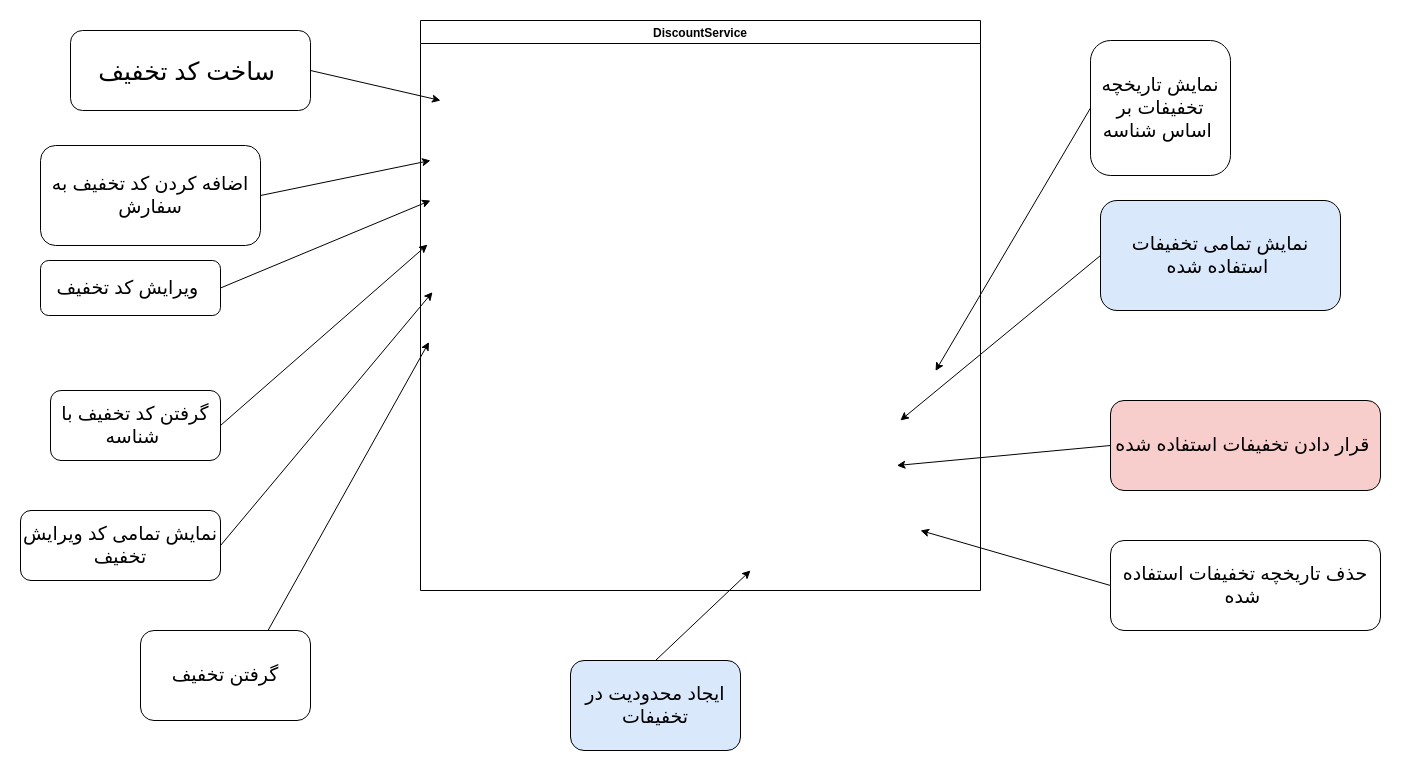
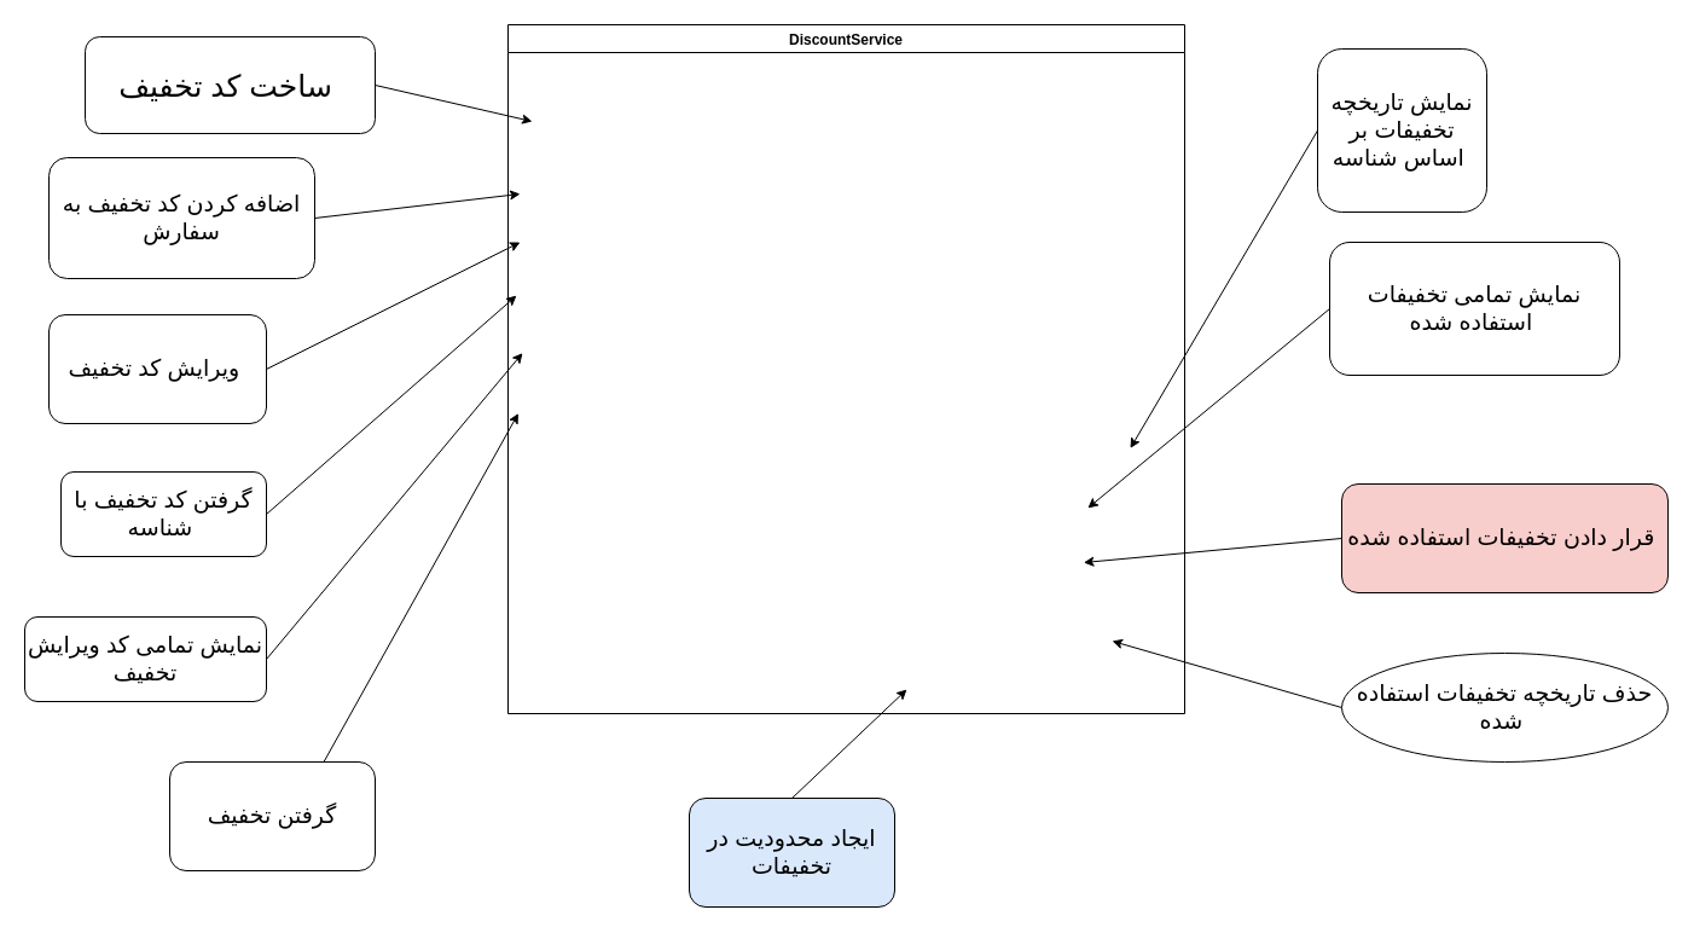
  <mxCell id="0" />
  <mxCell id="1" parent="0" />
  <mxCell id="2" value="DiscountService" style="swimlane;" parent="1" vertex="1"><mxGeometry x="420" y="20" width="560" height="570" as="geometry" /></mxCell>
  <mxCell id="3" value="&lt;table border=&quot;0&quot; cellpadding=&quot;0&quot; cellspacing=&quot;0&quot; dir=&quot;RTL&quot; width=&quot;229&quot; style=&quot;border-collapse: collapse ; width: 172pt ; font-size: 36px&quot;&gt; &lt;colgroup&gt;&lt;col width=&quot;229&quot; style=&quot;width: 172pt&quot;&gt;&lt;/colgroup&gt; &lt;tbody&gt;&lt;tr style=&quot;height: 13.2pt&quot;&gt;  &lt;td height=&quot;18&quot; class=&quot;xl65&quot; dir=&quot;LTR&quot; align=&quot;left&quot; width=&quot;229&quot; style=&quot;height: 13.2pt ; width: 172pt&quot;&gt;&lt;font style=&quot;font-size: 36px&quot;&gt;&lt;font color=&quot;#ffffff&quot; style=&quot;font-size: 36px&quot;&gt;CreateDiscount&lt;/font&gt;&lt;br&gt;&lt;/font&gt;&lt;/td&gt; &lt;/tr&gt; &lt;tr style=&quot;height: 13.2pt&quot;&gt;  &lt;td height=&quot;18&quot; class=&quot;xl65&quot; dir=&quot;LTR&quot; align=&quot;left&quot; style=&quot;height: 13.2pt&quot;&gt;&lt;font color=&quot;#ffffff&quot; style=&quot;font-size: 36px&quot;&gt;CanApplyDiscountToOrder&lt;/font&gt;&lt;/td&gt;&lt;/tr&gt;&lt;tr style=&quot;height: 13.2pt&quot;&gt;&lt;td height=&quot;18&quot; class=&quot;xl65&quot; dir=&quot;LTR&quot; align=&quot;left&quot; style=&quot;height: 13.2pt&quot;&gt;&lt;font style=&quot;font-size: 36px&quot; color=&quot;#ffffff&quot;&gt;EditDiscount&lt;/font&gt;&lt;/td&gt; &lt;/tr&gt; &lt;tr style=&quot;height: 13.2pt&quot;&gt;  &lt;td height=&quot;18&quot; class=&quot;xl65&quot; dir=&quot;LTR&quot; align=&quot;left&quot; style=&quot;height: 13.2pt&quot;&gt;&lt;font color=&quot;#ffffff&quot; style=&quot;font-size: 36px&quot;&gt;GetDiscountById&lt;/font&gt;&lt;/td&gt;&lt;/tr&gt;&lt;tr style=&quot;height: 13.2pt&quot;&gt;&lt;td height=&quot;18&quot; class=&quot;xl65&quot; dir=&quot;LTR&quot; align=&quot;left&quot; style=&quot;height: 13.2pt&quot;&gt;&lt;font color=&quot;#ffffff&quot; style=&quot;font-size: 36px&quot;&gt;GetAllDiscounts&lt;/font&gt;&lt;/td&gt;&lt;/tr&gt;&lt;tr style=&quot;height: 13.2pt&quot;&gt;&lt;td height=&quot;18&quot; class=&quot;xl65&quot; dir=&quot;LTR&quot; align=&quot;left&quot; style=&quot;height: 13.2pt&quot;&gt;&lt;font style=&quot;font-size: 36px&quot; color=&quot;#ffffff&quot;&gt;UpdateDiscount&lt;/font&gt;&lt;/td&gt; &lt;/tr&gt; &lt;tr style=&quot;height: 13.2pt&quot;&gt;  &lt;td height=&quot;18&quot; class=&quot;xl65&quot; dir=&quot;LTR&quot; align=&quot;left&quot; style=&quot;height: 13.2pt&quot;&gt;&lt;font style=&quot;font-size: 36px&quot;&gt;&lt;font color=&quot;#ffffff&quot; style=&quot;font-size: 36px&quot;&gt;GetDiscountUsageHistoryById&lt;/font&gt;&lt;br&gt;&lt;/font&gt;&lt;/td&gt; &lt;/tr&gt; &lt;tr style=&quot;height: 13.2pt&quot;&gt;  &lt;td height=&quot;18&quot; class=&quot;xl65&quot; dir=&quot;LTR&quot; align=&quot;left&quot; style=&quot;height: 13.2pt&quot;&gt;&lt;font style=&quot;font-size: 36px&quot;&gt;&lt;font color=&quot;#ffffff&quot; style=&quot;font-size: 36px&quot;&gt;GetAllDiscountUsageHistory&lt;/font&gt;&lt;br&gt;&lt;/font&gt;&lt;/td&gt; &lt;/tr&gt; &lt;tr style=&quot;height: 13.2pt&quot;&gt;  &lt;td height=&quot;18&quot; class=&quot;xl65&quot; dir=&quot;LTR&quot; align=&quot;left&quot; style=&quot;height: 13.2pt&quot;&gt;&lt;font style=&quot;font-size: 36px&quot;&gt;&lt;font color=&quot;#ffffff&quot; style=&quot;font-size: 36px&quot;&gt;InsertDiscountUsageHistory&lt;/font&gt;&lt;br&gt;&lt;/font&gt;&lt;/td&gt; &lt;/tr&gt; &lt;tr style=&quot;height: 13.2pt&quot;&gt;  &lt;td height=&quot;18&quot; class=&quot;xl65&quot; dir=&quot;LTR&quot; align=&quot;left&quot; style=&quot;height: 13.2pt&quot;&gt;&lt;font style=&quot;font-size: 36px&quot;&gt;&lt;font color=&quot;#ffffff&quot; style=&quot;font-size: 36px&quot;&gt;DeleteDiscountUsageHistory&lt;/font&gt;&lt;br&gt;&lt;/font&gt;&lt;/td&gt; &lt;/tr&gt; &lt;tr style=&quot;height: 13.2pt&quot;&gt;  &lt;td height=&quot;18&quot; class=&quot;xl65&quot; dir=&quot;LTR&quot; align=&quot;left&quot; style=&quot;height: 13.2pt&quot;&gt;&lt;font style=&quot;font-size: 36px&quot;&gt;&lt;font color=&quot;#ffffff&quot; style=&quot;font-size: 36px&quot;&gt;SetdiscountLimitation&lt;/font&gt;&lt;br&gt;&lt;/font&gt;&lt;/td&gt; &lt;/tr&gt; &lt;tr style=&quot;height: 13.2pt&quot;&gt;  &lt;td height=&quot;18&quot; class=&quot;xl65&quot; dir=&quot;LTR&quot; align=&quot;left&quot; style=&quot;height: 13.2pt&quot;&gt;&lt;font style=&quot;font-size: 36px&quot;&gt;&lt;br&gt;&lt;/font&gt;&lt;/td&gt;&lt;/tr&gt;&lt;/tbody&gt;&lt;/table&gt;" style="text;html=1;align=center;verticalAlign=middle;resizable=0;points=[];autosize=1;strokeColor=none;fillColor=none;perimeterSpacing=1;" parent="2" vertex="1"><mxGeometry x="10" y="220" width="500" height="220" as="geometry" /></mxCell>
  <mxCell id="4" style="edgeStyle=none;html=1;exitX=1;exitY=0.5;exitDx=0;exitDy=0;fontSize=25;" parent="1" source="5" edge="1"><mxGeometry relative="1" as="geometry"><mxPoint x="440" y="100" as="targetPoint" /></mxGeometry></mxCell>
  <mxCell id="5" value="&lt;font style=&quot;font-size: 25px&quot;&gt;ساخت کد تخفیف&amp;nbsp;&lt;/font&gt;" style="rounded=1;whiteSpace=wrap;html=1;" parent="1" vertex="1"><mxGeometry x="70" y="30" width="240" height="80" as="geometry" /></mxCell>
  <mxCell id="6" style="edgeStyle=none;html=1;exitX=0;exitY=0.5;exitDx=0;exitDy=0;entryX=0.931;entryY=1.018;entryDx=0;entryDy=0;entryPerimeter=0;fontSize=25;" parent="1" source="7" target="3" edge="1"><mxGeometry relative="1" as="geometry" /></mxCell>
  <mxCell id="7" value="&lt;font style=&quot;font-size: 19px&quot;&gt;قرار دادن تخفیفات استفاده شده&amp;nbsp;&lt;/font&gt;" style="rounded=1;whiteSpace=wrap;html=1;fillColor=#f8cecc;" parent="1" vertex="1"><mxGeometry x="1110" y="400" width="270" height="90" as="geometry" /></mxCell>
  <mxCell id="8" style="edgeStyle=none;html=1;exitX=0;exitY=0.5;exitDx=0;exitDy=0;entryX=0.938;entryY=0.815;entryDx=0;entryDy=0;entryPerimeter=0;fontSize=25;" parent="1" source="9" target="3" edge="1"><mxGeometry relative="1" as="geometry" /></mxCell>
- <mxCell id="9" value="&lt;font style=&quot;font-size: 19px&quot;&gt;نمایش تمامی تخفیفات استفاده شده&amp;nbsp;&lt;/font&gt;" style="rounded=1;whiteSpace=wrap;html=1;fillColor=#dae8fc;" parent="1" vertex="1"><mxGeometry x="1100" y="200" width="240" height="110" as="geometry" /></mxCell>
+ <mxCell id="9" value="&lt;font style=&quot;font-size: 19px&quot;&gt;نمایش تمامی تخفیفات استفاده شده&amp;nbsp;&lt;/font&gt;" style="rounded=1;whiteSpace=wrap;html=1;" parent="1" vertex="1"><mxGeometry x="1100" y="200" width="240" height="110" as="geometry" /></mxCell>
  <mxCell id="10" style="edgeStyle=none;html=1;exitX=0;exitY=0.5;exitDx=0;exitDy=0;entryX=1.008;entryY=0.592;entryDx=0;entryDy=0;entryPerimeter=0;fontSize=25;" parent="1" source="11" target="3" edge="1"><mxGeometry relative="1" as="geometry" /></mxCell>
  <mxCell id="11" value="&lt;span style=&quot;font-size: 19px&quot;&gt;نمایش تاریخچه تخفیفات بر اساس شناسه&amp;nbsp;&lt;/span&gt;" style="rounded=1;whiteSpace=wrap;html=1;" parent="1" vertex="1"><mxGeometry x="1090" y="40" width="140" height="135" as="geometry" /></mxCell>
  <mxCell id="12" style="edgeStyle=none;html=1;exitX=1;exitY=0.5;exitDx=0;exitDy=0;fontSize=25;" parent="1" source="13" edge="1"><mxGeometry relative="1" as="geometry"><mxPoint x="430" y="160" as="targetPoint" /></mxGeometry></mxCell>
- <mxCell id="13" value="&lt;font style=&quot;font-size: 19px&quot;&gt;اضافه کردن کد تخفیف به سفارش&lt;/font&gt;" style="rounded=1;whiteSpace=wrap;html=1;" parent="1" vertex="1"><mxGeometry x="40" y="145" width="220" height="100" as="geometry" /></mxCell>
+ <mxCell id="13" value="&lt;font style=&quot;font-size: 19px&quot;&gt;اضافه کردن کد تخفیف به سفارش&lt;/font&gt;" style="rounded=1;whiteSpace=wrap;html=1;" parent="1" vertex="1"><mxGeometry x="40" y="130" width="220" height="100" as="geometry" /></mxCell>
  <mxCell id="14" style="edgeStyle=none;html=1;exitX=1;exitY=0.5;exitDx=0;exitDy=0;fontSize=25;" parent="1" source="15" edge="1"><mxGeometry relative="1" as="geometry"><mxPoint x="430" y="200" as="targetPoint" /></mxGeometry></mxCell>
- <mxCell id="15" value="&lt;font style=&quot;font-size: 19px&quot;&gt;ویرایش کد تخفیف&amp;nbsp;&lt;/font&gt;" style="rounded=1;whiteSpace=wrap;html=1;" parent="1" vertex="1"><mxGeometry x="40" y="260" width="180" height="55" as="geometry" /></mxCell>
+ <mxCell id="15" value="&lt;font style=&quot;font-size: 19px&quot;&gt;ویرایش کد تخفیف&amp;nbsp;&lt;/font&gt;" style="rounded=1;whiteSpace=wrap;html=1;" parent="1" vertex="1"><mxGeometry x="40" y="260" width="180" height="90" as="geometry" /></mxCell>
  <mxCell id="16" style="edgeStyle=none;html=1;exitX=1;exitY=0.5;exitDx=0;exitDy=0;entryX=-0.004;entryY=0.023;entryDx=0;entryDy=0;entryPerimeter=0;fontSize=25;" parent="1" source="17" target="3" edge="1"><mxGeometry relative="1" as="geometry" /></mxCell>
  <mxCell id="17" value="&lt;font style=&quot;font-size: 19px&quot;&gt;گرفتن کد تخفیف با شناسه&amp;nbsp;&lt;/font&gt;" style="rounded=1;whiteSpace=wrap;html=1;" parent="1" vertex="1"><mxGeometry x="50" y="390" width="170" height="70" as="geometry" /></mxCell>
  <mxCell id="18" style="edgeStyle=none;html=1;exitX=1;exitY=0.5;exitDx=0;exitDy=0;entryX=0.006;entryY=0.237;entryDx=0;entryDy=0;entryPerimeter=0;fontSize=25;" parent="1" source="19" target="3" edge="1"><mxGeometry relative="1" as="geometry" /></mxCell>
  <mxCell id="19" value="&lt;span style=&quot;font-size: 19px&quot;&gt;نمایش تمامی کد ویرایش تخفیف&lt;/span&gt;" style="rounded=1;whiteSpace=wrap;html=1;" parent="1" vertex="1"><mxGeometry x="20" y="510" width="200" height="70" as="geometry" /></mxCell>
  <mxCell id="20" style="edgeStyle=none;html=1;exitX=0;exitY=0.5;exitDx=0;exitDy=0;fontSize=25;" parent="1" source="21" edge="1"><mxGeometry relative="1" as="geometry"><mxPoint x="920" y="530" as="targetPoint" /></mxGeometry></mxCell>
- <mxCell id="21" value="&lt;font style=&quot;font-size: 19px&quot;&gt;حذف تاریخچه تخفیفات استفاده شده&amp;nbsp;&lt;/font&gt;" style="rounded=1;whiteSpace=wrap;html=1;" parent="1" vertex="1"><mxGeometry x="1110" y="540" width="270" height="90" as="geometry" /></mxCell>
+ <mxCell id="21" value="&lt;font style=&quot;font-size: 19px&quot;&gt;حذف تاریخچه تخفیفات استفاده شده&amp;nbsp;&lt;/font&gt;" style="ellipse;whiteSpace=wrap;html=1;" parent="1" vertex="1"><mxGeometry x="1110" y="540" width="270" height="90" as="geometry" /></mxCell>
  <mxCell id="22" style="edgeStyle=none;html=1;exitX=0.75;exitY=0;exitDx=0;exitDy=0;entryX=-0.001;entryY=0.462;entryDx=0;entryDy=0;entryPerimeter=0;fontSize=19;" parent="1" source="23" target="3" edge="1"><mxGeometry relative="1" as="geometry" /></mxCell>
  <mxCell id="23" value="&lt;font style=&quot;font-size: 19px&quot;&gt;گرفتن تخفیف&lt;/font&gt;" style="rounded=1;whiteSpace=wrap;html=1;" parent="1" vertex="1"><mxGeometry x="140" y="630" width="170" height="90" as="geometry" /></mxCell>
  <mxCell id="24" style="edgeStyle=none;html=1;exitX=0.5;exitY=0;exitDx=0;exitDy=0;" edge="1" parent="1" source="25"><mxGeometry relative="1" as="geometry"><mxPoint x="750" y="570" as="targetPoint" /></mxGeometry></mxCell>
  <mxCell id="25" value="&lt;span style=&quot;font-size: 19px&quot;&gt;ایجاد محدودیت در تخفیفات&lt;/span&gt;" style="rounded=1;whiteSpace=wrap;html=1;fillColor=#dae8fc;" vertex="1" parent="1"><mxGeometry x="570" y="660" width="170" height="90" as="geometry" /></mxCell>
